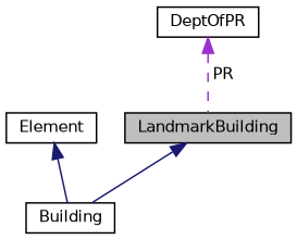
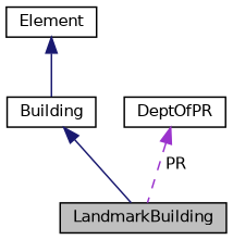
  digraph {
    node [color=black fillcolor=white fontname=Helvetica fontsize=10 shape=record style=filled]
    edge [color=midnightblue dir=back fontname=Helvetica fontsize=10 labelfontname=Helvetica labelfontsize=10 style=solid]
    n1 [fillcolor=grey75 fontcolor=black height=0.2 label=LandmarkBuilding width=0.4]
    n2 [height=0.2 label=Building width=0.4]
    n3 [height=0.2 label=Element width=0.4]
    n4 [height=0.2 label=DeptOfPR width=0.4]
-   n1 -> n2
+   n2 -> n1
    n3 -> n2
    n4 -> n1 [color=darkorchid3 label=" PR" style=dashed]
  }
